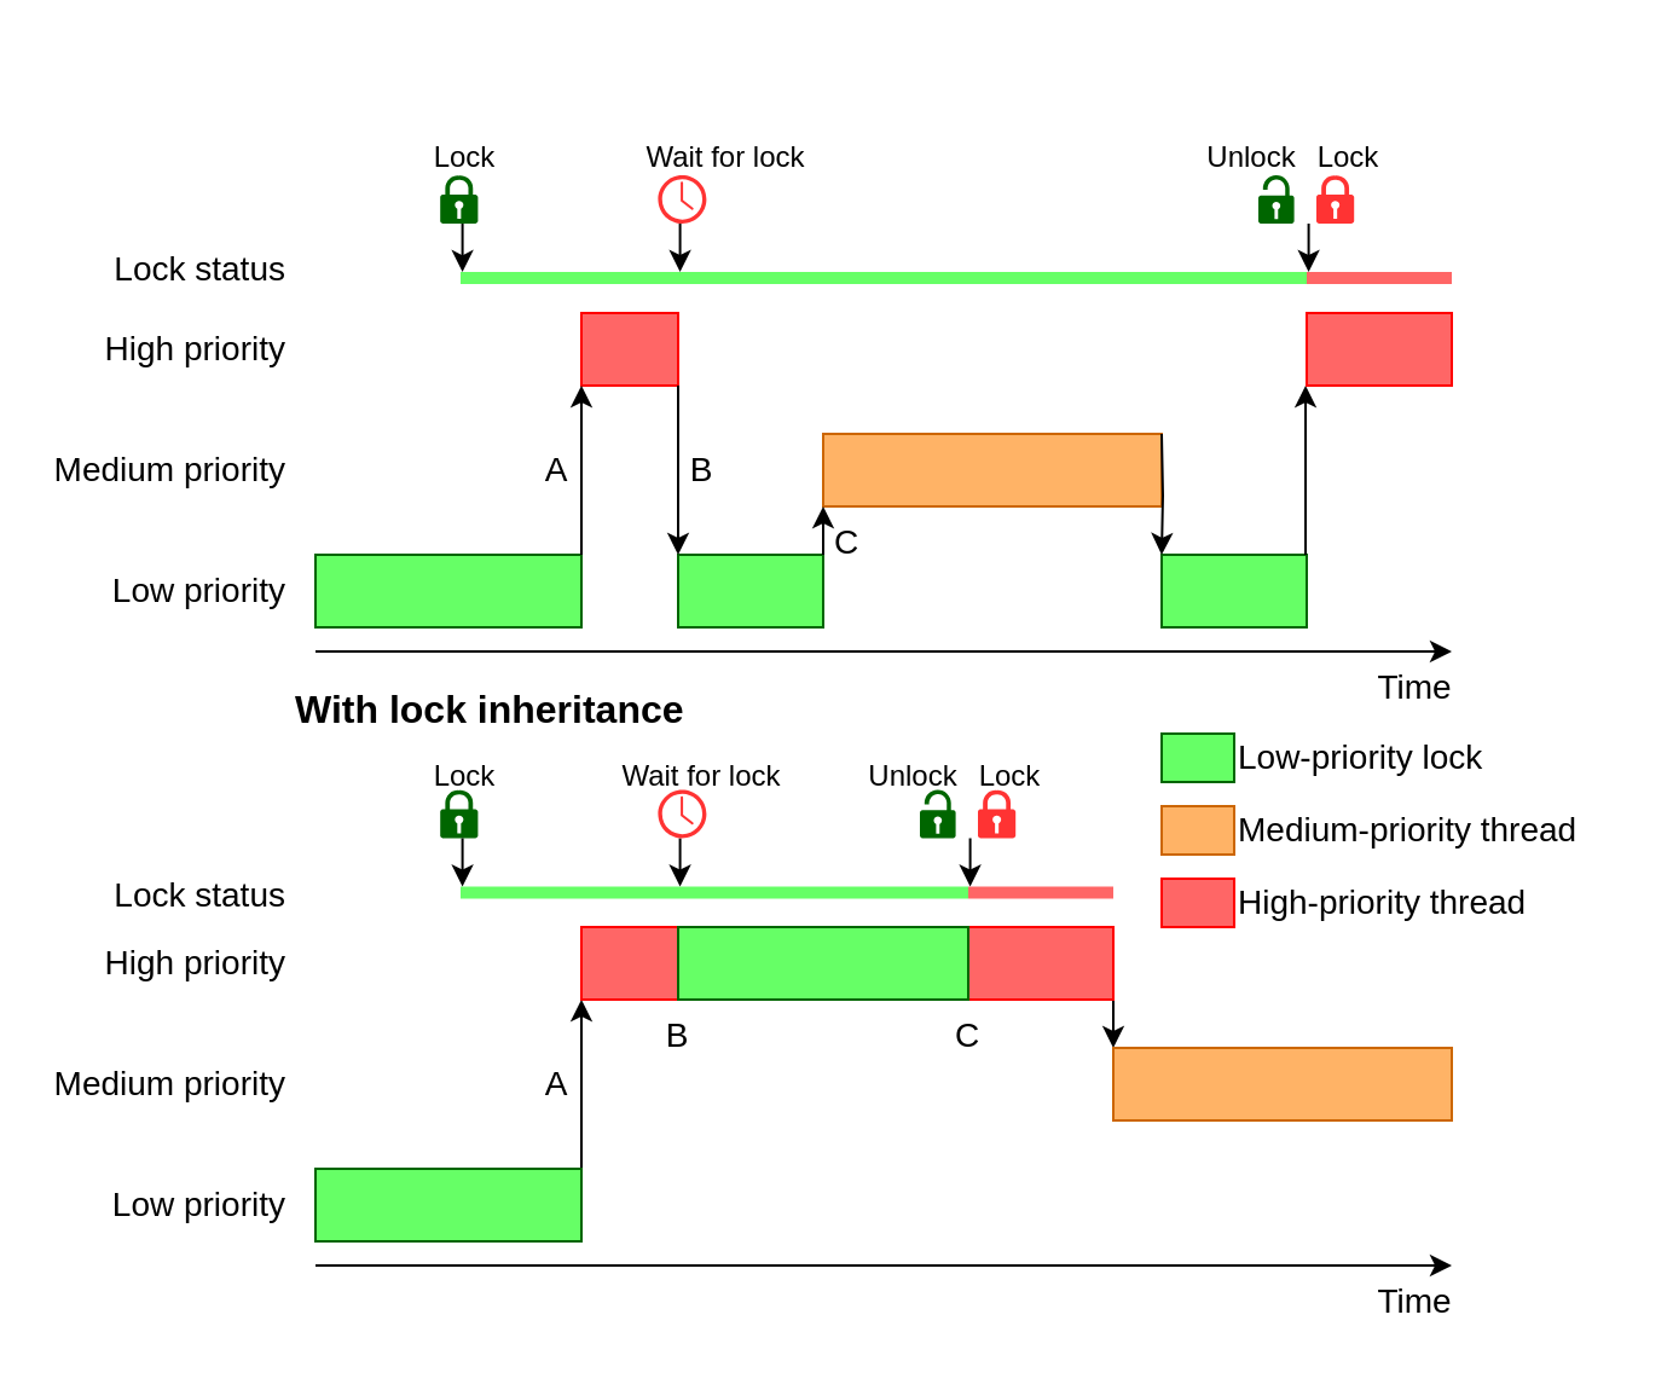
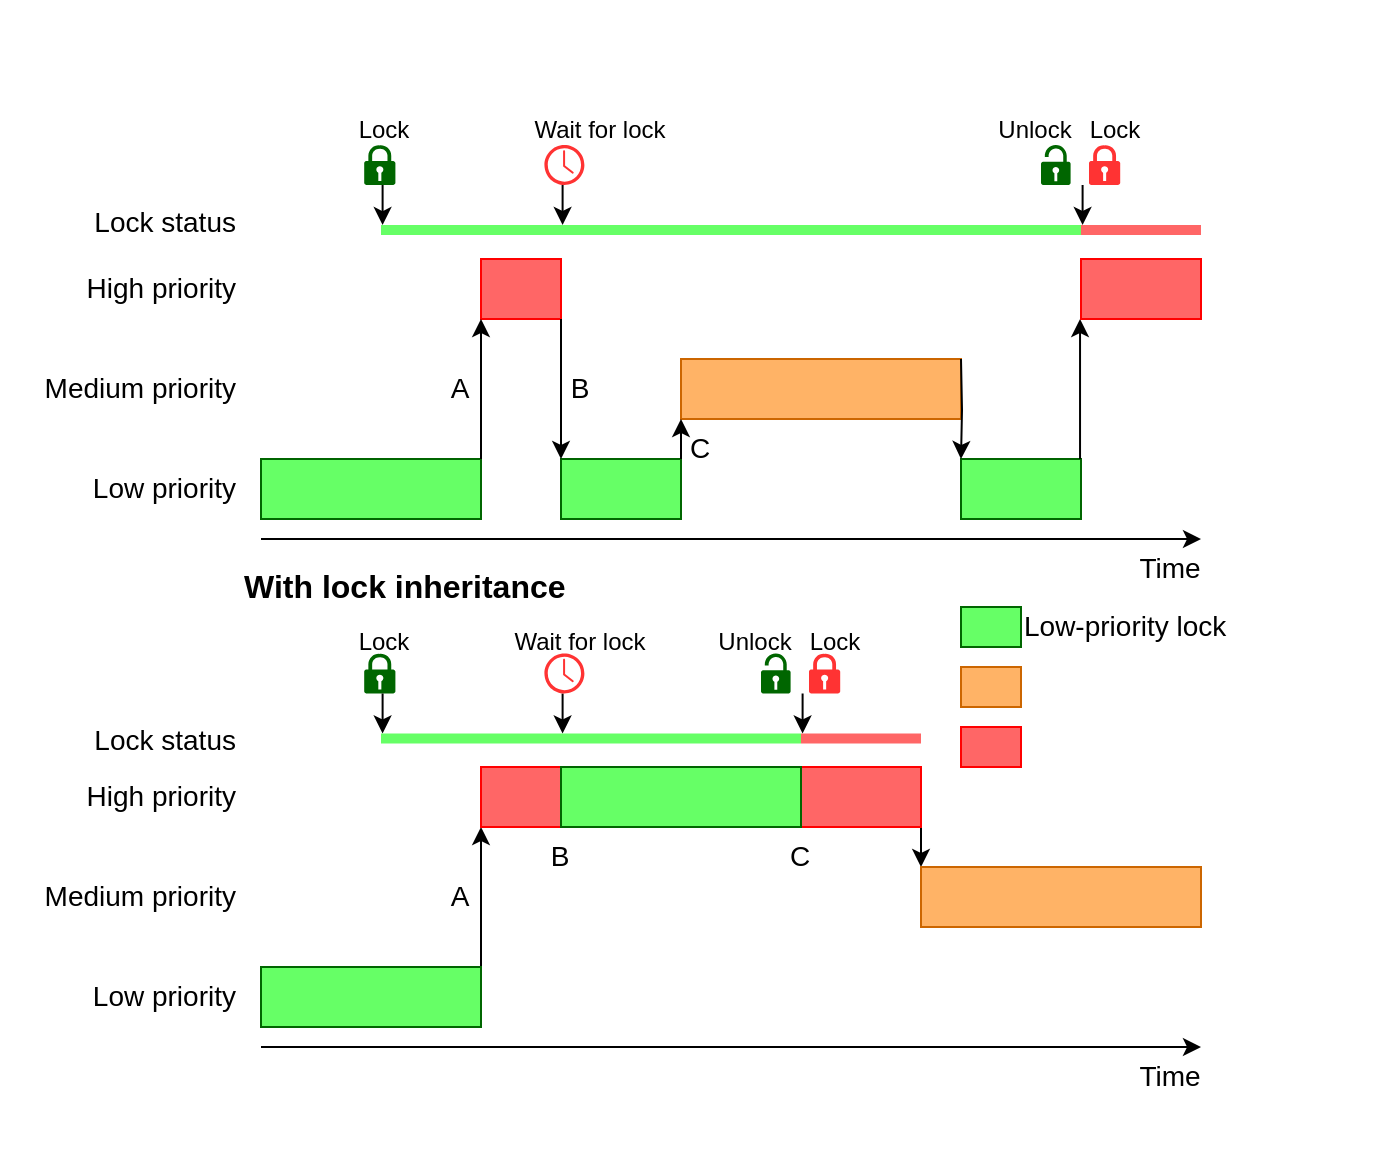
  <mxCell id="0" />
  <mxCell id="1" parent="0" />
  <mxCell id="2" value="" style="endArrow=classic;html=1;rounded=0;entryX=1;entryY=0;entryDx=0;entryDy=0;" parent="1" target="8" edge="1"><mxGeometry width="50" height="50" relative="1" as="geometry"><mxPoint x="130" y="523" as="sourcePoint" /><mxPoint x="480" y="523" as="targetPoint" /></mxGeometry></mxCell>
  <mxCell id="3" style="edgeStyle=orthogonalEdgeStyle;rounded=0;orthogonalLoop=1;jettySize=auto;html=1;exitX=1;exitY=0;exitDx=0;exitDy=0;entryX=0;entryY=1;entryDx=0;entryDy=0;" parent="1" source="4" target="5" edge="1"><mxGeometry relative="1" as="geometry" /></mxCell>
  <mxCell id="4" value="" style="rounded=0;whiteSpace=wrap;html=1;fillColor=#66FF66;strokeColor=#006600;" parent="1" vertex="1"><mxGeometry x="130" y="483" width="110" height="30" as="geometry" /></mxCell>
  <mxCell id="5" value="" style="rounded=0;whiteSpace=wrap;html=1;fillColor=#FF6666;strokeColor=#FF0000;" parent="1" vertex="1"><mxGeometry x="240" y="383" width="40" height="30" as="geometry" /></mxCell>
  <mxCell id="6" value="A" style="text;html=1;strokeColor=none;fillColor=none;align=center;verticalAlign=middle;whiteSpace=wrap;rounded=0;fontSize=14;" parent="1" vertex="1"><mxGeometry x="220" y="433" width="20" height="30" as="geometry" /></mxCell>
  <mxCell id="7" value="B" style="text;html=1;strokeColor=none;fillColor=none;align=center;verticalAlign=middle;whiteSpace=wrap;rounded=0;fontSize=14;" parent="1" vertex="1"><mxGeometry x="270" y="413" width="20" height="30" as="geometry" /></mxCell>
  <mxCell id="8" value="Time" style="text;html=1;strokeColor=none;fillColor=none;align=center;verticalAlign=middle;whiteSpace=wrap;rounded=0;fontSize=14;" parent="1" vertex="1"><mxGeometry x="570" y="523" width="30" height="30" as="geometry" /></mxCell>
  <mxCell id="9" value="&lt;div style=&quot;font-size: 16px;&quot; align=&quot;left&quot;&gt;&lt;font style=&quot;font-size: 16px;&quot;&gt;&lt;b style=&quot;font-size: 16px;&quot;&gt;With lock inheritance&lt;/b&gt;&lt;/font&gt;&lt;/div&gt;" style="text;html=1;strokeColor=none;fillColor=none;align=left;verticalAlign=middle;whiteSpace=wrap;rounded=0;fontSize=16;" parent="1" vertex="1"><mxGeometry x="120" y="278" width="210" height="30" as="geometry" /></mxCell>
  <mxCell id="10" value="Low priority" style="text;html=1;strokeColor=none;fillColor=none;align=right;verticalAlign=middle;whiteSpace=wrap;rounded=0;fontSize=14;" parent="1" vertex="1"><mxGeometry x="30" y="483" width="90" height="30" as="geometry" /></mxCell>
  <mxCell id="11" value="Medium priority" style="text;html=1;strokeColor=none;fillColor=none;align=right;verticalAlign=middle;whiteSpace=wrap;rounded=0;fontSize=14;" parent="1" vertex="1"><mxGeometry x="20" y="433" width="100" height="30" as="geometry" /></mxCell>
  <mxCell id="12" value="High priority" style="text;html=1;strokeColor=none;fillColor=none;align=right;verticalAlign=middle;whiteSpace=wrap;rounded=0;fontSize=14;" parent="1" vertex="1"><mxGeometry x="40" y="383" width="80" height="30" as="geometry" /></mxCell>
  <mxCell id="13" value="C" style="text;html=1;strokeColor=none;fillColor=none;align=center;verticalAlign=middle;whiteSpace=wrap;rounded=0;fontSize=14;" parent="1" vertex="1"><mxGeometry x="390" y="413" width="20" height="30" as="geometry" /></mxCell>
  <mxCell id="14" value="" style="group" parent="1" vertex="1" connectable="0"><mxGeometry x="480" y="303" width="190" height="80" as="geometry" /></mxCell>
  <mxCell id="15" value="" style="rounded=0;whiteSpace=wrap;html=1;fillColor=#66FF66;strokeColor=#006600;" parent="14" vertex="1"><mxGeometry width="30" height="20" as="geometry" /></mxCell>
  <mxCell id="16" value="" style="rounded=0;whiteSpace=wrap;html=1;fillColor=#FF6666;strokeColor=#FF0000;" parent="14" vertex="1"><mxGeometry y="60" width="30" height="20" as="geometry" /></mxCell>
  <mxCell id="17" value="" style="rounded=0;whiteSpace=wrap;html=1;fillColor=#FFB366;strokeColor=#CC6600;" parent="14" vertex="1"><mxGeometry y="30" width="30" height="20" as="geometry" /></mxCell>
  <mxCell id="18" value="&lt;font style=&quot;font-size: 14px&quot;&gt;Low-priority lock&lt;br style=&quot;font-size: 14px&quot;&gt;&lt;/font&gt;" style="text;html=1;strokeColor=none;fillColor=none;align=left;verticalAlign=middle;whiteSpace=wrap;rounded=0;fontSize=14;" parent="14" vertex="1"><mxGeometry x="30" width="140" height="20" as="geometry" /></mxCell>
- <mxCell id="19" value="&lt;font style=&quot;font-size: 14px&quot;&gt;Medium-priority thread&lt;br style=&quot;font-size: 14px&quot;&gt;&lt;/font&gt;" style="text;html=1;strokeColor=none;fillColor=none;align=left;verticalAlign=middle;whiteSpace=wrap;rounded=0;fontSize=14;" parent="14" vertex="1"><mxGeometry x="30" y="30" width="160" height="20" as="geometry" /></mxCell>
- <mxCell id="20" value="&lt;font style=&quot;font-size: 14px&quot;&gt;High-priority thread&lt;br style=&quot;font-size: 14px&quot;&gt;&lt;/font&gt;" style="text;html=1;strokeColor=none;fillColor=none;align=left;verticalAlign=middle;whiteSpace=wrap;rounded=0;fontSize=14;" parent="14" vertex="1"><mxGeometry x="30" y="60" width="150" height="20" as="geometry" /></mxCell>
  <mxCell id="21" style="edgeStyle=orthogonalEdgeStyle;rounded=0;orthogonalLoop=1;jettySize=auto;html=1;exitX=1;exitY=1;exitDx=0;exitDy=0;entryX=0;entryY=0;entryDx=0;entryDy=0;" parent="1" edge="1"><mxGeometry relative="1" as="geometry"><mxPoint x="460" y="383" as="sourcePoint" /><mxPoint x="460" y="433" as="targetPoint" /></mxGeometry></mxCell>
  <mxCell id="22" value="" style="rounded=0;whiteSpace=wrap;html=1;fillColor=#FF6666;strokeColor=#FF0000;" parent="1" vertex="1"><mxGeometry x="400" y="383" width="60" height="30" as="geometry" /></mxCell>
  <mxCell id="23" value="" style="rounded=0;whiteSpace=wrap;html=1;fillColor=#FFB366;strokeColor=#CC6600;" parent="1" vertex="1"><mxGeometry x="460" y="433" width="140" height="30" as="geometry" /></mxCell>
  <mxCell id="24" value="" style="rounded=0;whiteSpace=wrap;html=1;fillColor=#66FF66;strokeColor=#006600;" parent="1" vertex="1"><mxGeometry x="280" y="383" width="120" height="30" as="geometry" /></mxCell>
  <mxCell id="25" value="Lock status" style="text;html=1;strokeColor=none;fillColor=none;align=right;verticalAlign=middle;whiteSpace=wrap;rounded=0;fontSize=14;" parent="1" vertex="1"><mxGeometry x="40" y="355" width="80" height="30" as="geometry" /></mxCell>
  <mxCell id="26" value="" style="sketch=0;aspect=fixed;pointerEvents=1;shadow=0;dashed=0;html=1;strokeColor=none;labelPosition=center;verticalLabelPosition=bottom;verticalAlign=top;align=center;fillColor=#006600;shape=mxgraph.mscae.enterprise.lock;fontSize=8;" parent="1" vertex="1"><mxGeometry x="181.6" y="326.25" width="15.6" height="20" as="geometry" /></mxCell>
  <mxCell id="27" value="" style="sketch=0;aspect=fixed;pointerEvents=1;shadow=0;dashed=0;html=1;strokeColor=none;labelPosition=center;verticalLabelPosition=bottom;verticalAlign=top;align=center;fillColor=#006600;shape=mxgraph.mscae.enterprise.lock_unlocked;fontSize=8;" parent="1" vertex="1"><mxGeometry x="380" y="326.25" width="14.8" height="20" as="geometry" /></mxCell>
  <mxCell id="28" value="" style="rounded=0;whiteSpace=wrap;html=1;fillColor=#66FF66;strokeColor=none;" parent="1" vertex="1"><mxGeometry x="190" y="366.25" width="50" height="5" as="geometry" /></mxCell>
  <mxCell id="29" value="" style="rounded=0;whiteSpace=wrap;html=1;fillColor=#FF6666;strokeColor=none;" parent="1" vertex="1"><mxGeometry x="400" y="366.25" width="60" height="5" as="geometry" /></mxCell>
  <mxCell id="30" value="" style="sketch=0;aspect=fixed;pointerEvents=1;shadow=0;dashed=0;html=1;strokeColor=none;labelPosition=center;verticalLabelPosition=bottom;verticalAlign=top;align=center;fillColor=#FF3333;shape=mxgraph.mscae.enterprise.lock;fontSize=8;" parent="1" vertex="1"><mxGeometry x="404" y="326.25" width="15.6" height="20" as="geometry" /></mxCell>
  <mxCell id="31" value="" style="rounded=0;whiteSpace=wrap;html=1;fillColor=#66FF66;strokeColor=none;" parent="1" vertex="1"><mxGeometry x="240" y="366.25" width="160" height="5" as="geometry" /></mxCell>
  <mxCell id="32" value="" style="edgeStyle=orthogonalEdgeStyle;rounded=0;orthogonalLoop=1;jettySize=auto;html=1;fontSize=8;strokeColor=#000000;" parent="1" edge="1"><mxGeometry relative="1" as="geometry"><mxPoint x="280.005" y="346.24" as="sourcePoint" /><mxPoint x="280.8" y="366.24" as="targetPoint" /><Array as="points"><mxPoint x="279.8" y="366.24" /><mxPoint x="280.8" y="366.24" /></Array></mxGeometry></mxCell>
  <mxCell id="33" value="" style="edgeStyle=orthogonalEdgeStyle;rounded=0;orthogonalLoop=1;jettySize=auto;html=1;fontSize=8;strokeColor=#000000;" parent="1" edge="1"><mxGeometry relative="1" as="geometry"><mxPoint x="400.005" y="346.25" as="sourcePoint" /><mxPoint x="400.8" y="366.25" as="targetPoint" /><Array as="points"><mxPoint x="399.8" y="366.25" /><mxPoint x="400.8" y="366.25" /></Array></mxGeometry></mxCell>
  <mxCell id="34" value="Lock" style="text;html=1;strokeColor=none;fillColor=none;align=center;verticalAlign=middle;whiteSpace=wrap;rounded=0;fontSize=12;" parent="1" vertex="1"><mxGeometry x="181.6" y="316.25" width="20" height="10" as="geometry" /></mxCell>
  <mxCell id="35" value="Wait for lock" style="text;html=1;strokeColor=none;fillColor=none;align=center;verticalAlign=middle;whiteSpace=wrap;rounded=0;fontSize=12;" parent="1" vertex="1"><mxGeometry x="250" y="309" width="80" height="24.5" as="geometry" /></mxCell>
  <mxCell id="36" value="Unlock" style="text;html=1;strokeColor=none;fillColor=none;align=center;verticalAlign=middle;whiteSpace=wrap;rounded=0;fontSize=12;" parent="1" vertex="1"><mxGeometry x="351.4" y="312.3" width="52.6" height="17.9" as="geometry" /></mxCell>
  <mxCell id="37" value="" style="sketch=0;pointerEvents=1;shadow=0;dashed=0;html=1;strokeColor=none;fillColor=#FF3333;labelPosition=center;verticalLabelPosition=bottom;verticalAlign=top;outlineConnect=0;align=center;shape=mxgraph.office.concepts.clock;fontSize=12;fontColor=#FF3333;" parent="1" vertex="1"><mxGeometry x="271.7" y="326.25" width="20" height="20" as="geometry" /></mxCell>
  <mxCell id="38" value="" style="edgeStyle=orthogonalEdgeStyle;rounded=0;orthogonalLoop=1;jettySize=auto;html=1;fontSize=8;strokeColor=#000000;" parent="1" edge="1"><mxGeometry relative="1" as="geometry"><mxPoint x="190.005" y="346.25" as="sourcePoint" /><mxPoint x="190.8" y="366.25" as="targetPoint" /><Array as="points"><mxPoint x="189.8" y="366.25" /><mxPoint x="190.8" y="366.25" /></Array></mxGeometry></mxCell>
  <mxCell id="39" value="Lock" style="text;html=1;strokeColor=none;fillColor=none;align=center;verticalAlign=middle;whiteSpace=wrap;rounded=0;fontSize=12;" parent="1" vertex="1"><mxGeometry x="400" y="303.75" width="35.2" height="35" as="geometry" /></mxCell>
  <mxCell id="40" value="" style="group" vertex="1" connectable="0" parent="1"><mxGeometry x="20" y="20.76" width="580" height="248.24" as="geometry" /></mxCell>
  <mxCell id="41" value="" style="endArrow=classic;html=1;rounded=0;entryX=1;entryY=0;entryDx=0;entryDy=0;" parent="40" edge="1"><mxGeometry width="50" height="50" relative="1" as="geometry"><mxPoint x="110" y="248.24" as="sourcePoint" /><mxPoint x="580" y="248.24" as="targetPoint" /></mxGeometry></mxCell>
  <mxCell id="42" value="" style="rounded=0;whiteSpace=wrap;html=1;fillColor=#66FF66;strokeColor=#006600;" parent="40" vertex="1"><mxGeometry x="110" y="208.24" width="110" height="30" as="geometry" /></mxCell>
  <mxCell id="43" value="" style="rounded=0;whiteSpace=wrap;html=1;fillColor=#FF6666;strokeColor=#FF0000;fontSize=9;" parent="40" vertex="1"><mxGeometry x="220" y="108.24" width="40" height="30" as="geometry" /></mxCell>
  <mxCell id="44" style="edgeStyle=orthogonalEdgeStyle;rounded=0;orthogonalLoop=1;jettySize=auto;html=1;exitX=1;exitY=0;exitDx=0;exitDy=0;entryX=0;entryY=1;entryDx=0;entryDy=0;" parent="40" source="42" target="43" edge="1"><mxGeometry relative="1" as="geometry" /></mxCell>
  <mxCell id="45" value="Low priority" style="text;html=1;strokeColor=none;fillColor=none;align=right;verticalAlign=middle;whiteSpace=wrap;rounded=0;fontSize=14;" parent="40" vertex="1"><mxGeometry x="20" y="208.24" width="80" height="30" as="geometry" /></mxCell>
  <mxCell id="46" value="Medium priority" style="text;html=1;strokeColor=none;fillColor=none;align=right;verticalAlign=middle;whiteSpace=wrap;rounded=0;fontSize=14;" parent="40" vertex="1"><mxGeometry y="158.24" width="100" height="30" as="geometry" /></mxCell>
  <mxCell id="47" value="High priority" style="text;html=1;strokeColor=none;fillColor=none;align=right;verticalAlign=middle;whiteSpace=wrap;rounded=0;fontSize=14;" parent="40" vertex="1"><mxGeometry x="20" y="108.24" width="80" height="30" as="geometry" /></mxCell>
  <mxCell id="48" value="" style="rounded=0;whiteSpace=wrap;html=1;fillColor=#66FF66;strokeColor=#006600;" parent="40" vertex="1"><mxGeometry x="260" y="208.24" width="60" height="30" as="geometry" /></mxCell>
  <mxCell id="49" style="edgeStyle=orthogonalEdgeStyle;rounded=0;orthogonalLoop=1;jettySize=auto;html=1;exitX=1;exitY=1;exitDx=0;exitDy=0;entryX=0;entryY=0;entryDx=0;entryDy=0;" parent="40" source="43" target="48" edge="1"><mxGeometry relative="1" as="geometry" /></mxCell>
  <mxCell id="50" value="" style="rounded=0;whiteSpace=wrap;html=1;fillColor=#FFB366;strokeColor=#CC6600;" parent="40" vertex="1"><mxGeometry x="320" y="158.24" width="140" height="30" as="geometry" /></mxCell>
  <mxCell id="51" style="edgeStyle=orthogonalEdgeStyle;rounded=0;orthogonalLoop=1;jettySize=auto;html=1;exitX=1;exitY=0;exitDx=0;exitDy=0;entryX=0;entryY=1;entryDx=0;entryDy=0;" parent="40" source="48" target="50" edge="1"><mxGeometry relative="1" as="geometry" /></mxCell>
  <mxCell id="52" value="A" style="text;html=1;strokeColor=none;fillColor=none;align=center;verticalAlign=middle;whiteSpace=wrap;rounded=0;fontSize=14;" parent="40" vertex="1"><mxGeometry x="200" y="158.24" width="20" height="30" as="geometry" /></mxCell>
  <mxCell id="53" value="B" style="text;html=1;strokeColor=none;fillColor=none;align=center;verticalAlign=middle;whiteSpace=wrap;rounded=0;fontSize=14;" parent="40" vertex="1"><mxGeometry x="260" y="158.24" width="20" height="30" as="geometry" /></mxCell>
  <mxCell id="54" value="C" style="text;html=1;strokeColor=none;fillColor=none;align=center;verticalAlign=middle;whiteSpace=wrap;rounded=0;fontSize=14;" parent="40" vertex="1"><mxGeometry x="320" y="188.24" width="20" height="30" as="geometry" /></mxCell>
  <mxCell id="55" value="" style="rounded=0;whiteSpace=wrap;html=1;fillColor=#66FF66;strokeColor=#006600;" parent="40" vertex="1"><mxGeometry x="460" y="208.24" width="60" height="30" as="geometry" /></mxCell>
  <mxCell id="56" style="edgeStyle=orthogonalEdgeStyle;rounded=0;orthogonalLoop=1;jettySize=auto;html=1;exitX=1;exitY=0;exitDx=0;exitDy=0;entryX=0;entryY=1;entryDx=0;entryDy=0;" parent="40" edge="1"><mxGeometry relative="1" as="geometry"><mxPoint x="519.52" y="208.24" as="sourcePoint" /><mxPoint x="519.52" y="138.24" as="targetPoint" /></mxGeometry></mxCell>
  <mxCell id="57" style="edgeStyle=orthogonalEdgeStyle;rounded=0;orthogonalLoop=1;jettySize=auto;html=1;exitX=1;exitY=1;exitDx=0;exitDy=0;entryX=0;entryY=0;entryDx=0;entryDy=0;" parent="40" target="55" edge="1"><mxGeometry relative="1" as="geometry"><mxPoint x="460.0" y="158.24" as="sourcePoint" /><mxPoint x="460.0" y="228.24" as="targetPoint" /></mxGeometry></mxCell>
  <mxCell id="58" value="" style="rounded=0;whiteSpace=wrap;html=1;fillColor=#FF6666;strokeColor=#FF0000;" parent="40" vertex="1"><mxGeometry x="520" y="108.24" width="60" height="30" as="geometry" /></mxCell>
  <mxCell id="59" value="" style="sketch=0;aspect=fixed;pointerEvents=1;shadow=0;dashed=0;html=1;strokeColor=none;labelPosition=center;verticalLabelPosition=bottom;verticalAlign=top;align=center;fillColor=#006600;shape=mxgraph.mscae.enterprise.lock;fontSize=8;" parent="40" vertex="1"><mxGeometry x="161.6" y="51.24" width="15.6" height="20" as="geometry" /></mxCell>
  <mxCell id="60" value="" style="sketch=0;aspect=fixed;pointerEvents=1;shadow=0;dashed=0;html=1;strokeColor=none;labelPosition=center;verticalLabelPosition=bottom;verticalAlign=top;align=center;fillColor=#006600;shape=mxgraph.mscae.enterprise.lock_unlocked;fontSize=8;" parent="40" vertex="1"><mxGeometry x="500" y="51.24" width="14.8" height="20" as="geometry" /></mxCell>
  <mxCell id="61" value="" style="rounded=0;whiteSpace=wrap;html=1;fillColor=#66FF66;strokeColor=none;" parent="40" vertex="1"><mxGeometry x="170" y="91.24" width="90" height="5" as="geometry" /></mxCell>
  <mxCell id="62" value="" style="rounded=0;whiteSpace=wrap;html=1;fillColor=#FF6666;strokeColor=none;" parent="40" vertex="1"><mxGeometry x="520" y="91.24" width="60" height="5" as="geometry" /></mxCell>
  <mxCell id="63" value="" style="sketch=0;aspect=fixed;pointerEvents=1;shadow=0;dashed=0;html=1;strokeColor=none;labelPosition=center;verticalLabelPosition=bottom;verticalAlign=top;align=center;fillColor=#FF3333;shape=mxgraph.mscae.enterprise.lock;fontSize=8;" parent="40" vertex="1"><mxGeometry x="524" y="51.24" width="15.6" height="20" as="geometry" /></mxCell>
  <mxCell id="64" value="" style="rounded=0;whiteSpace=wrap;html=1;fillColor=#66FF66;strokeColor=none;" parent="40" vertex="1"><mxGeometry x="260" y="91.24" width="260" height="5" as="geometry" /></mxCell>
  <mxCell id="65" value="" style="edgeStyle=orthogonalEdgeStyle;rounded=0;orthogonalLoop=1;jettySize=auto;html=1;fontSize=8;strokeColor=#000000;" parent="40" edge="1"><mxGeometry relative="1" as="geometry"><mxPoint x="260.005" y="71.24" as="sourcePoint" /><mxPoint x="260.8" y="91.24" as="targetPoint" /><Array as="points"><mxPoint x="259.8" y="91.24" /><mxPoint x="260.8" y="91.24" /></Array></mxGeometry></mxCell>
  <mxCell id="66" value="" style="edgeStyle=orthogonalEdgeStyle;rounded=0;orthogonalLoop=1;jettySize=auto;html=1;fontSize=8;strokeColor=#000000;" parent="40" edge="1"><mxGeometry relative="1" as="geometry"><mxPoint x="520.005" y="71.24" as="sourcePoint" /><mxPoint x="520.8" y="91.24" as="targetPoint" /><Array as="points"><mxPoint x="519.8" y="91.24" /><mxPoint x="520.8" y="91.24" /></Array></mxGeometry></mxCell>
  <mxCell id="67" value="Lock" style="text;html=1;strokeColor=none;fillColor=none;align=center;verticalAlign=middle;whiteSpace=wrap;rounded=0;fontSize=12;" parent="40" vertex="1"><mxGeometry x="161.6" y="39.19" width="20" height="10" as="geometry" /></mxCell>
  <mxCell id="68" value="Wait for lock" style="text;html=1;strokeColor=none;fillColor=none;align=center;verticalAlign=middle;whiteSpace=wrap;rounded=0;fontSize=12;" parent="40" vertex="1"><mxGeometry x="240" y="31.94" width="80" height="24.5" as="geometry" /></mxCell>
  <mxCell id="69" value="Unlock" style="text;html=1;strokeColor=none;fillColor=none;align=center;verticalAlign=middle;whiteSpace=wrap;rounded=0;fontSize=12;" parent="40" vertex="1"><mxGeometry x="471.4" y="35.24" width="52.6" height="17.9" as="geometry" /></mxCell>
  <mxCell id="70" value="" style="sketch=0;pointerEvents=1;shadow=0;dashed=0;html=1;strokeColor=none;fillColor=#FF3333;labelPosition=center;verticalLabelPosition=bottom;verticalAlign=top;outlineConnect=0;align=center;shape=mxgraph.office.concepts.clock;fontSize=12;fontColor=#FF3333;" parent="40" vertex="1"><mxGeometry x="251.7" y="51.24" width="20" height="20" as="geometry" /></mxCell>
  <mxCell id="71" value="Lock status" style="text;html=1;strokeColor=none;fillColor=none;align=right;verticalAlign=middle;whiteSpace=wrap;rounded=0;fontSize=14;" parent="40" vertex="1"><mxGeometry x="20" y="75.24" width="80" height="30" as="geometry" /></mxCell>
  <mxCell id="72" value="" style="edgeStyle=orthogonalEdgeStyle;rounded=0;orthogonalLoop=1;jettySize=auto;html=1;fontSize=8;strokeColor=#000000;" parent="40" edge="1"><mxGeometry relative="1" as="geometry"><mxPoint x="170.005" y="71.25" as="sourcePoint" /><mxPoint x="170.8" y="91.25" as="targetPoint" /><Array as="points"><mxPoint x="169.8" y="91.25" /><mxPoint x="170.8" y="91.25" /></Array></mxGeometry></mxCell>
  <mxCell id="73" value="Lock" style="text;html=1;strokeColor=none;fillColor=none;align=center;verticalAlign=middle;whiteSpace=wrap;rounded=0;fontSize=12;" parent="40" vertex="1"><mxGeometry x="520" y="26.69" width="35.2" height="35" as="geometry" /></mxCell>
  <mxCell id="74" value="Time" style="text;html=1;strokeColor=none;fillColor=none;align=center;verticalAlign=middle;whiteSpace=wrap;rounded=0;fontSize=14;" vertex="1" parent="1"><mxGeometry x="570" y="269" width="30" height="30" as="geometry" /></mxCell>
